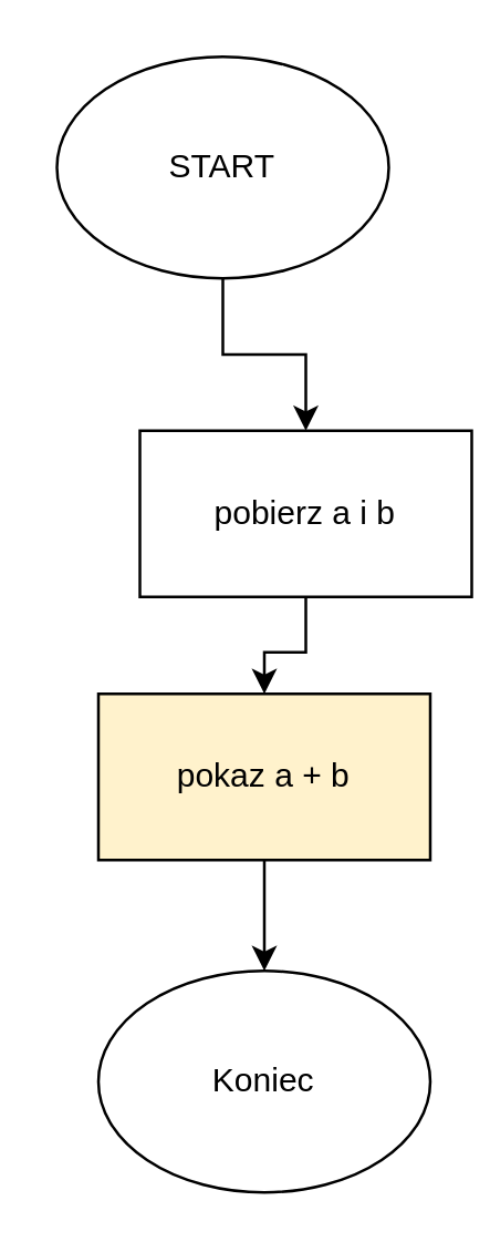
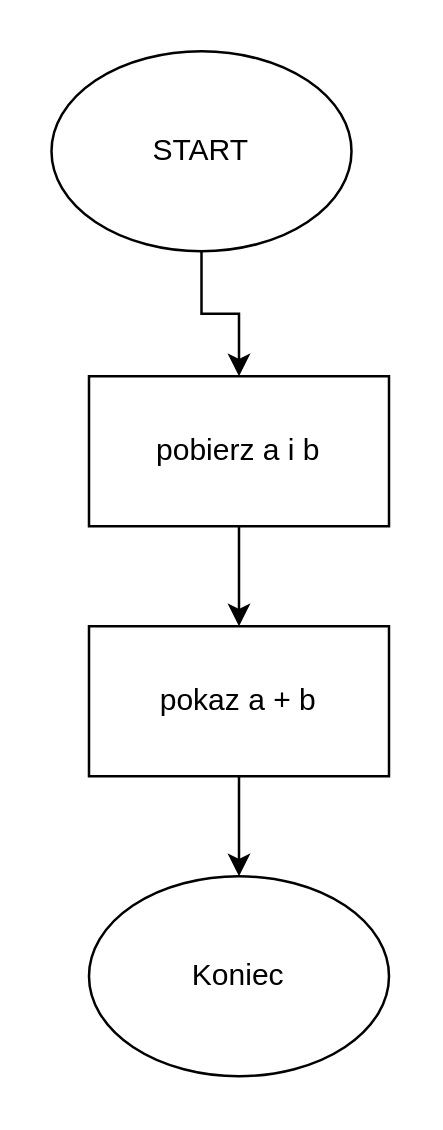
  <mxCell id="0" />
  <mxCell id="1" parent="0" />
  <mxCell id="2" style="edgeStyle=orthogonalEdgeStyle;rounded=0;orthogonalLoop=1;jettySize=auto;html=1;entryX=0.5;entryY=0;entryDx=0;entryDy=0;" edge="1" parent="1" source="3" target="5"><mxGeometry relative="1" as="geometry" /></mxCell>
  <mxCell id="3" value="START" style="ellipse;whiteSpace=wrap;html=1;" vertex="1" parent="1"><mxGeometry x="20" y="20" width="120" height="80" as="geometry" /></mxCell>
  <mxCell id="4" style="edgeStyle=orthogonalEdgeStyle;rounded=0;orthogonalLoop=1;jettySize=auto;html=1;entryX=0.5;entryY=0;entryDx=0;entryDy=0;" edge="1" parent="1" source="5" target="7"><mxGeometry relative="1" as="geometry" /></mxCell>
- <mxCell id="5" value="pobierz a i b" style="rounded=0;whiteSpace=wrap;html=1;" vertex="1" parent="1"><mxGeometry x="50" y="155" width="120" height="60" as="geometry" /></mxCell>
+ <mxCell id="5" value="pobierz a i b" style="rounded=0;whiteSpace=wrap;html=1;" vertex="1" parent="1"><mxGeometry x="35" y="150" width="120" height="60" as="geometry" /></mxCell>
  <mxCell id="6" style="edgeStyle=orthogonalEdgeStyle;rounded=0;orthogonalLoop=1;jettySize=auto;html=1;entryX=0.5;entryY=0;entryDx=0;entryDy=0;" edge="1" parent="1" source="7" target="8"><mxGeometry relative="1" as="geometry" /></mxCell>
- <mxCell id="7" value="pokaz a + b" style="rounded=0;whiteSpace=wrap;html=1;fillColor=#fff2cc;" vertex="1" parent="1"><mxGeometry x="35" y="250" width="120" height="60" as="geometry" /></mxCell>
+ <mxCell id="7" value="pokaz a + b" style="rounded=0;whiteSpace=wrap;html=1;" vertex="1" parent="1"><mxGeometry x="35" y="250" width="120" height="60" as="geometry" /></mxCell>
  <mxCell id="8" value="Koniec" style="ellipse;whiteSpace=wrap;html=1;" vertex="1" parent="1"><mxGeometry x="35" y="350" width="120" height="80" as="geometry" /></mxCell>
